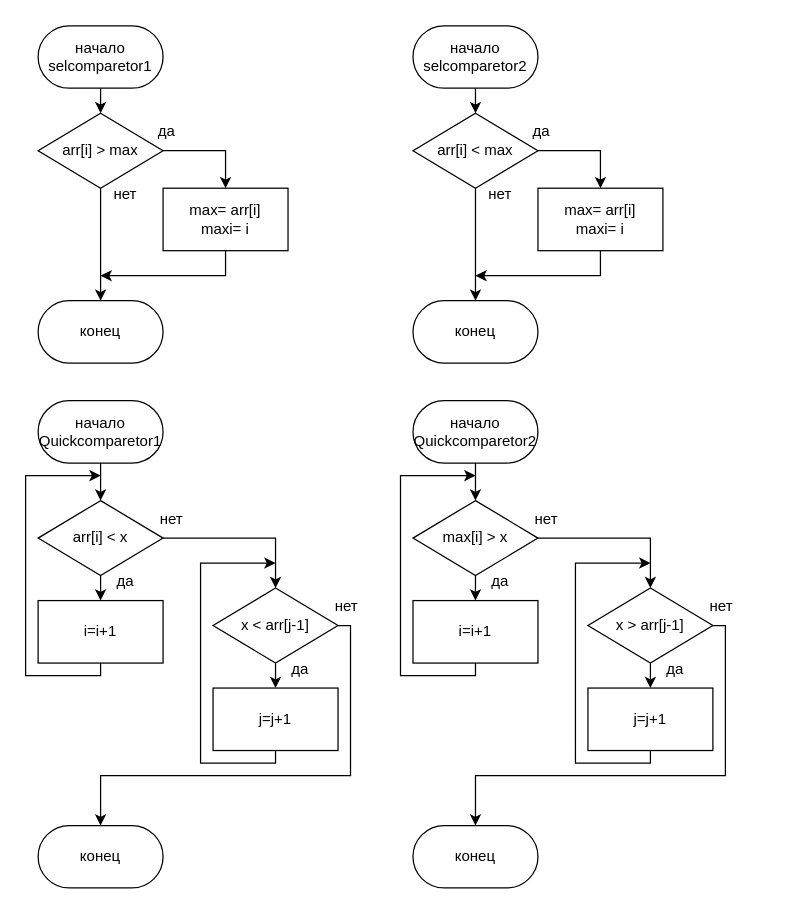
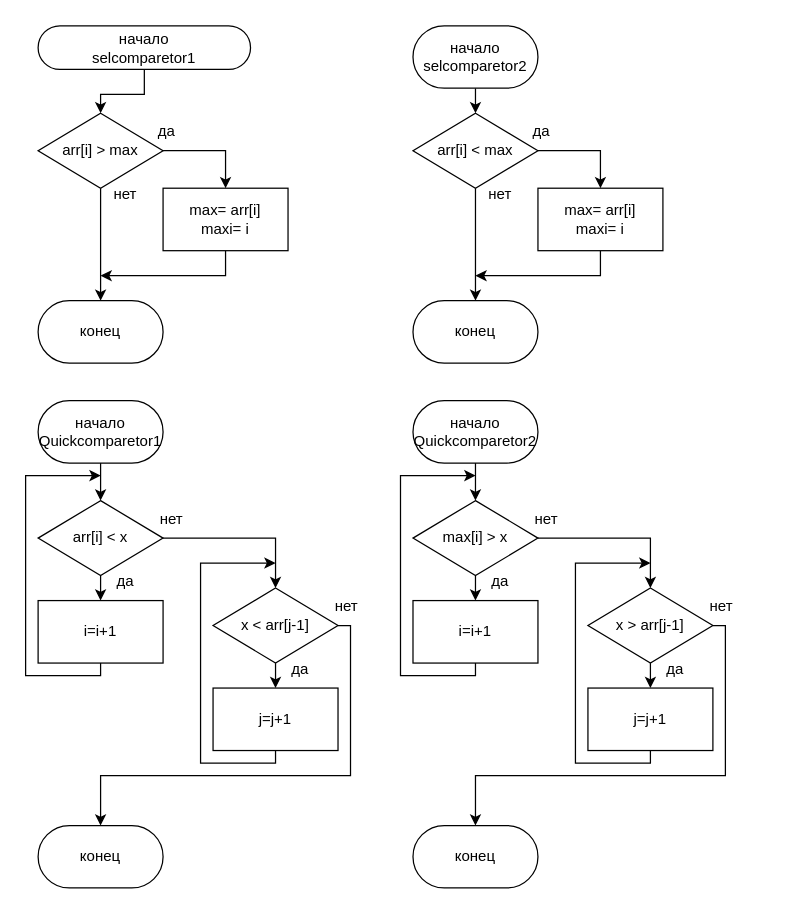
  <mxCell id="0" />
  <mxCell id="1" parent="0" />
  <mxCell id="2" style="edgeStyle=orthogonalEdgeStyle;rounded=0;orthogonalLoop=1;jettySize=auto;html=1;exitX=0.5;exitY=1;exitDx=0;exitDy=0;entryX=0.5;entryY=0;entryDx=0;entryDy=0;" edge="1" parent="1" source="3" target="6"><mxGeometry relative="1" as="geometry" /></mxCell>
- <mxCell id="3" value="начало&lt;br&gt;selcomparetor1" style="rounded=1;whiteSpace=wrap;html=1;arcSize=50;" vertex="1" parent="1"><mxGeometry x="30" y="20" width="100" height="50" as="geometry" /></mxCell>
+ <mxCell id="3" value="начало&lt;br&gt;selcomparetor1" style="rounded=1;whiteSpace=wrap;html=1;arcSize=50;" vertex="1" parent="1"><mxGeometry x="30" y="20" width="170" height="35" as="geometry" /></mxCell>
  <mxCell id="4" style="edgeStyle=orthogonalEdgeStyle;rounded=0;orthogonalLoop=1;jettySize=auto;html=1;exitX=1;exitY=0.5;exitDx=0;exitDy=0;entryX=0.5;entryY=0;entryDx=0;entryDy=0;" edge="1" parent="1" source="6" target="10"><mxGeometry relative="1" as="geometry" /></mxCell>
  <mxCell id="5" style="edgeStyle=orthogonalEdgeStyle;rounded=0;orthogonalLoop=1;jettySize=auto;html=1;exitX=0.5;exitY=1;exitDx=0;exitDy=0;entryX=0.5;entryY=0;entryDx=0;entryDy=0;" edge="1" parent="1" source="6" target="11"><mxGeometry relative="1" as="geometry" /></mxCell>
  <mxCell id="6" value="arr[i] &amp;gt; max" style="rhombus;whiteSpace=wrap;html=1;" vertex="1" parent="1"><mxGeometry x="30" y="90" width="100" height="60" as="geometry" /></mxCell>
  <mxCell id="7" value="да" style="text;html=1;strokeColor=none;fillColor=none;align=center;verticalAlign=middle;whiteSpace=wrap;rounded=0;" vertex="1" parent="1"><mxGeometry x="103" y="90" width="60" height="30" as="geometry" /></mxCell>
  <mxCell id="8" value="нет" style="text;html=1;strokeColor=none;fillColor=none;align=center;verticalAlign=middle;whiteSpace=wrap;rounded=0;" vertex="1" parent="1"><mxGeometry x="70" y="140" width="60" height="30" as="geometry" /></mxCell>
  <mxCell id="9" style="edgeStyle=orthogonalEdgeStyle;rounded=0;orthogonalLoop=1;jettySize=auto;html=1;exitX=0.5;exitY=1;exitDx=0;exitDy=0;" edge="1" parent="1" source="10"><mxGeometry relative="1" as="geometry"><mxPoint x="80" y="220" as="targetPoint" /><Array as="points"><mxPoint x="180" y="220" /></Array></mxGeometry></mxCell>
  <mxCell id="10" value="&lt;div&gt;max= arr[i]&lt;/div&gt;&lt;div&gt;&lt;span style=&quot;background-color: initial;&quot;&gt;maxi= i&lt;/span&gt;&lt;/div&gt;" style="rounded=0;whiteSpace=wrap;html=1;" vertex="1" parent="1"><mxGeometry x="130" y="150" width="100" height="50" as="geometry" /></mxCell>
  <mxCell id="11" value="конец" style="rounded=1;whiteSpace=wrap;html=1;arcSize=50;" vertex="1" parent="1"><mxGeometry x="30" y="240" width="100" height="50" as="geometry" /></mxCell>
  <mxCell id="12" style="edgeStyle=orthogonalEdgeStyle;rounded=0;orthogonalLoop=1;jettySize=auto;html=1;exitX=0.5;exitY=1;exitDx=0;exitDy=0;entryX=0.5;entryY=0;entryDx=0;entryDy=0;" edge="1" parent="1" source="13" target="16"><mxGeometry relative="1" as="geometry" /></mxCell>
  <mxCell id="13" value="начало&lt;br&gt;selcomparetor2" style="rounded=1;whiteSpace=wrap;html=1;arcSize=50;" vertex="1" parent="1"><mxGeometry x="330" y="20" width="100" height="50" as="geometry" /></mxCell>
  <mxCell id="14" style="edgeStyle=orthogonalEdgeStyle;rounded=0;orthogonalLoop=1;jettySize=auto;html=1;exitX=1;exitY=0.5;exitDx=0;exitDy=0;entryX=0.5;entryY=0;entryDx=0;entryDy=0;" edge="1" parent="1" source="16" target="20"><mxGeometry relative="1" as="geometry" /></mxCell>
  <mxCell id="15" style="edgeStyle=orthogonalEdgeStyle;rounded=0;orthogonalLoop=1;jettySize=auto;html=1;exitX=0.5;exitY=1;exitDx=0;exitDy=0;entryX=0.5;entryY=0;entryDx=0;entryDy=0;" edge="1" parent="1" source="16" target="21"><mxGeometry relative="1" as="geometry" /></mxCell>
  <mxCell id="16" value="arr[i] &amp;lt; max" style="rhombus;whiteSpace=wrap;html=1;" vertex="1" parent="1"><mxGeometry x="330" y="90" width="100" height="60" as="geometry" /></mxCell>
  <mxCell id="17" value="да" style="text;html=1;strokeColor=none;fillColor=none;align=center;verticalAlign=middle;whiteSpace=wrap;rounded=0;" vertex="1" parent="1"><mxGeometry x="403" y="90" width="60" height="30" as="geometry" /></mxCell>
  <mxCell id="18" value="нет" style="text;html=1;strokeColor=none;fillColor=none;align=center;verticalAlign=middle;whiteSpace=wrap;rounded=0;" vertex="1" parent="1"><mxGeometry x="370" y="140" width="60" height="30" as="geometry" /></mxCell>
  <mxCell id="19" style="edgeStyle=orthogonalEdgeStyle;rounded=0;orthogonalLoop=1;jettySize=auto;html=1;exitX=0.5;exitY=1;exitDx=0;exitDy=0;" edge="1" parent="1" source="20"><mxGeometry relative="1" as="geometry"><mxPoint x="380" y="220" as="targetPoint" /><Array as="points"><mxPoint x="480" y="220" /></Array></mxGeometry></mxCell>
  <mxCell id="20" value="&lt;div&gt;max= arr[i]&lt;/div&gt;&lt;div&gt;&lt;span style=&quot;background-color: initial;&quot;&gt;maxi= i&lt;/span&gt;&lt;/div&gt;" style="rounded=0;whiteSpace=wrap;html=1;" vertex="1" parent="1"><mxGeometry x="430" y="150" width="100" height="50" as="geometry" /></mxCell>
  <mxCell id="21" value="конец" style="rounded=1;whiteSpace=wrap;html=1;arcSize=50;" vertex="1" parent="1"><mxGeometry x="330" y="240" width="100" height="50" as="geometry" /></mxCell>
  <mxCell id="22" style="edgeStyle=orthogonalEdgeStyle;rounded=0;orthogonalLoop=1;jettySize=auto;html=1;exitX=0.5;exitY=1;exitDx=0;exitDy=0;entryX=0.5;entryY=0;entryDx=0;entryDy=0;" edge="1" parent="1" source="23" target="26"><mxGeometry relative="1" as="geometry" /></mxCell>
  <mxCell id="23" value="начало&lt;br&gt;Quickcomparetor1" style="rounded=1;whiteSpace=wrap;html=1;arcSize=50;" vertex="1" parent="1"><mxGeometry x="30" y="320" width="100" height="50" as="geometry" /></mxCell>
  <mxCell id="24" style="edgeStyle=orthogonalEdgeStyle;rounded=0;orthogonalLoop=1;jettySize=auto;html=1;exitX=0.5;exitY=1;exitDx=0;exitDy=0;entryX=0.5;entryY=0;entryDx=0;entryDy=0;" edge="1" parent="1" source="26" target="28"><mxGeometry relative="1" as="geometry" /></mxCell>
  <mxCell id="25" style="edgeStyle=orthogonalEdgeStyle;rounded=0;orthogonalLoop=1;jettySize=auto;html=1;exitX=1;exitY=0.5;exitDx=0;exitDy=0;entryX=0.5;entryY=0;entryDx=0;entryDy=0;" edge="1" parent="1" source="26" target="31"><mxGeometry relative="1" as="geometry" /></mxCell>
  <mxCell id="26" value="arr[i] &amp;lt; x" style="rhombus;whiteSpace=wrap;html=1;" vertex="1" parent="1"><mxGeometry x="30" y="400" width="100" height="60" as="geometry" /></mxCell>
  <mxCell id="27" style="edgeStyle=orthogonalEdgeStyle;rounded=0;orthogonalLoop=1;jettySize=auto;html=1;exitX=0.5;exitY=1;exitDx=0;exitDy=0;" edge="1" parent="1" source="28"><mxGeometry relative="1" as="geometry"><mxPoint x="80" y="380" as="targetPoint" /><Array as="points"><mxPoint x="80" y="540" /><mxPoint x="20" y="540" /><mxPoint x="20" y="380" /></Array></mxGeometry></mxCell>
  <mxCell id="28" value="i=i+1" style="rounded=0;whiteSpace=wrap;html=1;" vertex="1" parent="1"><mxGeometry x="30" y="480" width="100" height="50" as="geometry" /></mxCell>
  <mxCell id="29" style="edgeStyle=orthogonalEdgeStyle;rounded=0;orthogonalLoop=1;jettySize=auto;html=1;exitX=0.5;exitY=1;exitDx=0;exitDy=0;entryX=0.5;entryY=0;entryDx=0;entryDy=0;" edge="1" parent="1" source="31" target="35"><mxGeometry relative="1" as="geometry" /></mxCell>
  <mxCell id="30" style="edgeStyle=orthogonalEdgeStyle;rounded=0;orthogonalLoop=1;jettySize=auto;html=1;exitX=1;exitY=0.5;exitDx=0;exitDy=0;entryX=0.5;entryY=0;entryDx=0;entryDy=0;" edge="1" parent="1" source="31" target="36"><mxGeometry relative="1" as="geometry"><Array as="points"><mxPoint x="280" y="500" /><mxPoint x="280" y="620" /><mxPoint x="80" y="620" /></Array></mxGeometry></mxCell>
  <mxCell id="31" value="x &amp;lt; arr[j-1]" style="rhombus;whiteSpace=wrap;html=1;" vertex="1" parent="1"><mxGeometry x="170" y="470" width="100" height="60" as="geometry" /></mxCell>
  <mxCell id="32" value="нет" style="text;html=1;strokeColor=none;fillColor=none;align=center;verticalAlign=middle;whiteSpace=wrap;rounded=0;" vertex="1" parent="1"><mxGeometry x="247" y="470" width="60" height="30" as="geometry" /></mxCell>
  <mxCell id="33" value="да" style="text;html=1;strokeColor=none;fillColor=none;align=center;verticalAlign=middle;whiteSpace=wrap;rounded=0;" vertex="1" parent="1"><mxGeometry x="210" y="520" width="60" height="30" as="geometry" /></mxCell>
  <mxCell id="34" style="edgeStyle=orthogonalEdgeStyle;rounded=0;orthogonalLoop=1;jettySize=auto;html=1;exitX=0.5;exitY=1;exitDx=0;exitDy=0;" edge="1" parent="1" source="35"><mxGeometry relative="1" as="geometry"><mxPoint x="220" y="450" as="targetPoint" /><Array as="points"><mxPoint x="217" y="610" /><mxPoint x="160" y="610" /><mxPoint x="160" y="450" /><mxPoint x="217" y="450" /></Array></mxGeometry></mxCell>
  <mxCell id="35" value="j=j+1" style="rounded=0;whiteSpace=wrap;html=1;" vertex="1" parent="1"><mxGeometry x="170" y="550" width="100" height="50" as="geometry" /></mxCell>
  <mxCell id="36" value="конец" style="rounded=1;whiteSpace=wrap;html=1;arcSize=50;" vertex="1" parent="1"><mxGeometry x="30" y="660" width="100" height="50" as="geometry" /></mxCell>
  <mxCell id="37" value="нет" style="text;html=1;strokeColor=none;fillColor=none;align=center;verticalAlign=middle;whiteSpace=wrap;rounded=0;" vertex="1" parent="1"><mxGeometry x="107" y="400" width="60" height="30" as="geometry" /></mxCell>
  <mxCell id="38" value="да" style="text;html=1;strokeColor=none;fillColor=none;align=center;verticalAlign=middle;whiteSpace=wrap;rounded=0;" vertex="1" parent="1"><mxGeometry x="70" y="450" width="60" height="30" as="geometry" /></mxCell>
  <mxCell id="39" style="edgeStyle=orthogonalEdgeStyle;rounded=0;orthogonalLoop=1;jettySize=auto;html=1;exitX=0.5;exitY=1;exitDx=0;exitDy=0;entryX=0.5;entryY=0;entryDx=0;entryDy=0;" edge="1" parent="1" source="40" target="43"><mxGeometry relative="1" as="geometry" /></mxCell>
  <mxCell id="40" value="начало&lt;br&gt;Quickcomparetor2" style="rounded=1;whiteSpace=wrap;html=1;arcSize=50;" vertex="1" parent="1"><mxGeometry x="330" y="320" width="100" height="50" as="geometry" /></mxCell>
  <mxCell id="41" style="edgeStyle=orthogonalEdgeStyle;rounded=0;orthogonalLoop=1;jettySize=auto;html=1;exitX=0.5;exitY=1;exitDx=0;exitDy=0;entryX=0.5;entryY=0;entryDx=0;entryDy=0;" edge="1" parent="1" source="43" target="45"><mxGeometry relative="1" as="geometry" /></mxCell>
  <mxCell id="42" style="edgeStyle=orthogonalEdgeStyle;rounded=0;orthogonalLoop=1;jettySize=auto;html=1;exitX=1;exitY=0.5;exitDx=0;exitDy=0;entryX=0.5;entryY=0;entryDx=0;entryDy=0;" edge="1" parent="1" source="43" target="48"><mxGeometry relative="1" as="geometry" /></mxCell>
  <mxCell id="43" value="max[i] &amp;gt; x" style="rhombus;whiteSpace=wrap;html=1;" vertex="1" parent="1"><mxGeometry x="330" y="400" width="100" height="60" as="geometry" /></mxCell>
  <mxCell id="44" style="edgeStyle=orthogonalEdgeStyle;rounded=0;orthogonalLoop=1;jettySize=auto;html=1;exitX=0.5;exitY=1;exitDx=0;exitDy=0;" edge="1" parent="1" source="45"><mxGeometry relative="1" as="geometry"><mxPoint x="380" y="380" as="targetPoint" /><Array as="points"><mxPoint x="380" y="540" /><mxPoint x="320" y="540" /><mxPoint x="320" y="380" /></Array></mxGeometry></mxCell>
  <mxCell id="45" value="i=i+1" style="rounded=0;whiteSpace=wrap;html=1;" vertex="1" parent="1"><mxGeometry x="330" y="480" width="100" height="50" as="geometry" /></mxCell>
  <mxCell id="46" style="edgeStyle=orthogonalEdgeStyle;rounded=0;orthogonalLoop=1;jettySize=auto;html=1;exitX=0.5;exitY=1;exitDx=0;exitDy=0;entryX=0.5;entryY=0;entryDx=0;entryDy=0;" edge="1" parent="1" source="48" target="52"><mxGeometry relative="1" as="geometry" /></mxCell>
  <mxCell id="47" style="edgeStyle=orthogonalEdgeStyle;rounded=0;orthogonalLoop=1;jettySize=auto;html=1;exitX=1;exitY=0.5;exitDx=0;exitDy=0;entryX=0.5;entryY=0;entryDx=0;entryDy=0;" edge="1" parent="1" source="48" target="53"><mxGeometry relative="1" as="geometry"><Array as="points"><mxPoint x="580" y="500" /><mxPoint x="580" y="620" /><mxPoint x="380" y="620" /></Array></mxGeometry></mxCell>
  <mxCell id="48" value="x &amp;gt; arr[j-1]" style="rhombus;whiteSpace=wrap;html=1;" vertex="1" parent="1"><mxGeometry x="470" y="470" width="100" height="60" as="geometry" /></mxCell>
  <mxCell id="49" value="нет" style="text;html=1;strokeColor=none;fillColor=none;align=center;verticalAlign=middle;whiteSpace=wrap;rounded=0;" vertex="1" parent="1"><mxGeometry x="547" y="470" width="60" height="30" as="geometry" /></mxCell>
  <mxCell id="50" value="да" style="text;html=1;strokeColor=none;fillColor=none;align=center;verticalAlign=middle;whiteSpace=wrap;rounded=0;" vertex="1" parent="1"><mxGeometry x="510" y="520" width="60" height="30" as="geometry" /></mxCell>
  <mxCell id="51" style="edgeStyle=orthogonalEdgeStyle;rounded=0;orthogonalLoop=1;jettySize=auto;html=1;exitX=0.5;exitY=1;exitDx=0;exitDy=0;" edge="1" parent="1" source="52"><mxGeometry relative="1" as="geometry"><mxPoint x="520" y="450" as="targetPoint" /><Array as="points"><mxPoint x="517" y="610" /><mxPoint x="460" y="610" /><mxPoint x="460" y="450" /><mxPoint x="517" y="450" /></Array></mxGeometry></mxCell>
  <mxCell id="52" value="j=j+1" style="rounded=0;whiteSpace=wrap;html=1;" vertex="1" parent="1"><mxGeometry x="470" y="550" width="100" height="50" as="geometry" /></mxCell>
  <mxCell id="53" value="конец" style="rounded=1;whiteSpace=wrap;html=1;arcSize=50;" vertex="1" parent="1"><mxGeometry x="330" y="660" width="100" height="50" as="geometry" /></mxCell>
  <mxCell id="54" value="нет" style="text;html=1;strokeColor=none;fillColor=none;align=center;verticalAlign=middle;whiteSpace=wrap;rounded=0;" vertex="1" parent="1"><mxGeometry x="407" y="400" width="60" height="30" as="geometry" /></mxCell>
  <mxCell id="55" value="да" style="text;html=1;strokeColor=none;fillColor=none;align=center;verticalAlign=middle;whiteSpace=wrap;rounded=0;" vertex="1" parent="1"><mxGeometry x="370" y="450" width="60" height="30" as="geometry" /></mxCell>
